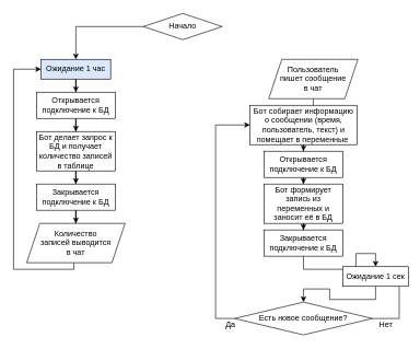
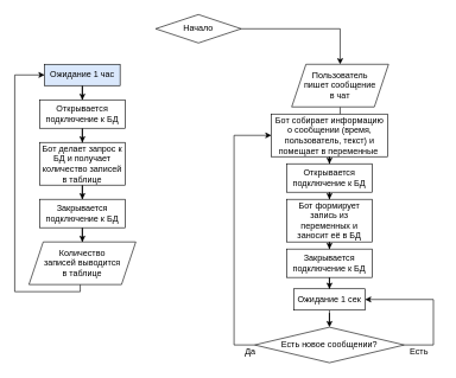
  <mxCell id="0" />
  <mxCell id="1" parent="0" />
- <mxCell id="3" style="edgeStyle=orthogonalEdgeStyle;rounded=0;orthogonalLoop=1;jettySize=auto;html=1;entryX=0.5;entryY=0;entryDx=0;entryDy=0;" edge="1" parent="1" source="4" target="23"><mxGeometry relative="1" as="geometry" /></mxCell>
+ <mxCell id="2" style="edgeStyle=orthogonalEdgeStyle;rounded=0;orthogonalLoop=1;jettySize=auto;html=1;entryX=0.5;entryY=0;entryDx=0;entryDy=0;" edge="1" parent="1" source="4" target="6"><mxGeometry relative="1" as="geometry" /></mxCell>
  <mxCell id="4" value="Начало" style="rhombus;whiteSpace=wrap;html=1;" vertex="1" parent="1"><mxGeometry x="218" y="20" width="120" height="40" as="geometry" /></mxCell>
  <mxCell id="5" style="edgeStyle=orthogonalEdgeStyle;rounded=0;orthogonalLoop=1;jettySize=auto;html=1;entryX=0.5;entryY=0;entryDx=0;entryDy=0;" edge="1" parent="1" source="6" target="8"><mxGeometry relative="1" as="geometry" /></mxCell>
  <mxCell id="6" value="Пользователь&lt;br&gt;пишет сообщение&lt;br&gt;в чат" style="shape=parallelogram;perimeter=parallelogramPerimeter;whiteSpace=wrap;html=1;fixedSize=1;" vertex="1" parent="1"><mxGeometry x="409" y="90" width="136" height="60" as="geometry" /></mxCell>
  <mxCell id="7" style="edgeStyle=orthogonalEdgeStyle;rounded=0;orthogonalLoop=1;jettySize=auto;html=1;" edge="1" parent="1" source="8" target="10"><mxGeometry relative="1" as="geometry" /></mxCell>
  <mxCell id="8" value="Бот собирает информацию о сообщении (время, пользователь, текст) и помещает в переменные&amp;nbsp;" style="rounded=0;whiteSpace=wrap;html=1;" vertex="1" parent="1"><mxGeometry x="380.5" y="160" width="163" height="60" as="geometry" /></mxCell>
  <mxCell id="9" style="edgeStyle=orthogonalEdgeStyle;rounded=0;orthogonalLoop=1;jettySize=auto;html=1;" edge="1" parent="1" source="10" target="12"><mxGeometry relative="1" as="geometry" /></mxCell>
  <mxCell id="10" value="Открывается подключение к БД" style="rounded=0;whiteSpace=wrap;html=1;" vertex="1" parent="1"><mxGeometry x="402" y="230" width="120" height="40" as="geometry" /></mxCell>
  <mxCell id="11" style="edgeStyle=orthogonalEdgeStyle;rounded=0;orthogonalLoop=1;jettySize=auto;html=1;" edge="1" parent="1" source="12" target="14"><mxGeometry relative="1" as="geometry" /></mxCell>
  <mxCell id="12" value="Бот формирует запись из переменных и заносит её в БД" style="rounded=0;whiteSpace=wrap;html=1;" vertex="1" parent="1"><mxGeometry x="402" y="280" width="120" height="60" as="geometry" /></mxCell>
  <mxCell id="13" style="edgeStyle=orthogonalEdgeStyle;rounded=0;orthogonalLoop=1;jettySize=auto;html=1;entryX=0.5;entryY=0;entryDx=0;entryDy=0;" edge="1" parent="1" source="14" target="19"><mxGeometry relative="1" as="geometry" /></mxCell>
  <mxCell id="14" value="Закрывается подключение к БД" style="rounded=0;whiteSpace=wrap;html=1;" vertex="1" parent="1"><mxGeometry x="402" y="350" width="120" height="40" as="geometry" /></mxCell>
  <mxCell id="15" style="edgeStyle=orthogonalEdgeStyle;rounded=0;orthogonalLoop=1;jettySize=auto;html=1;entryX=1;entryY=0.5;entryDx=0;entryDy=0;exitX=1;exitY=0.5;exitDx=0;exitDy=0;" edge="1" parent="1" source="17" target="19"><mxGeometry relative="1" as="geometry"><Array as="points"><mxPoint x="608" y="485" /><mxPoint x="608" y="421" /></Array></mxGeometry></mxCell>
  <mxCell id="16" style="edgeStyle=orthogonalEdgeStyle;rounded=0;orthogonalLoop=1;jettySize=auto;html=1;entryX=0;entryY=0.5;entryDx=0;entryDy=0;exitX=0;exitY=0.5;exitDx=0;exitDy=0;" edge="1" parent="1" source="17" target="8"><mxGeometry relative="1" as="geometry"><Array as="points"><mxPoint x="328" y="485" /><mxPoint x="328" y="190" /></Array></mxGeometry></mxCell>
- <mxCell id="17" value="Есть новое сообщение?" style="rhombus;whiteSpace=wrap;html=1;" vertex="1" parent="1"><mxGeometry x="357" y="460" width="210" height="50" as="geometry" /></mxCell>
+ <mxCell id="17" value="Есть новое сообщении?" style="rhombus;whiteSpace=wrap;html=1;" vertex="1" parent="1"><mxGeometry x="357" y="460" width="210" height="50" as="geometry" /></mxCell>
  <mxCell id="18" style="edgeStyle=orthogonalEdgeStyle;rounded=0;orthogonalLoop=1;jettySize=auto;html=1;" edge="1" parent="1" source="19" target="17"><mxGeometry relative="1" as="geometry" /></mxCell>
- <mxCell id="19" value="Ожидание 1 сек" style="rounded=0;whiteSpace=wrap;html=1;" vertex="1" parent="1"><mxGeometry x="522" y="406" width="100" height="30" as="geometry" /></mxCell>
- <mxCell id="20" value="Нет" style="text;html=1;strokeColor=none;fillColor=none;align=center;verticalAlign=middle;whiteSpace=wrap;rounded=0;" vertex="1" parent="1"><mxGeometry x="558" y="480" width="60" height="30" as="geometry" /></mxCell>
+ <mxCell id="19" value="Ожидание 1 сек" style="rounded=0;whiteSpace=wrap;html=1;" vertex="1" parent="1"><mxGeometry x="412" y="406" width="100" height="30" as="geometry" /></mxCell>
+ <mxCell id="20" value="Есть" style="text;html=1;strokeColor=none;fillColor=none;align=center;verticalAlign=middle;whiteSpace=wrap;rounded=0;" vertex="1" parent="1"><mxGeometry x="558" y="480" width="60" height="30" as="geometry" /></mxCell>
  <mxCell id="21" value="Да" style="text;html=1;strokeColor=none;fillColor=none;align=center;verticalAlign=middle;whiteSpace=wrap;rounded=0;" vertex="1" parent="1"><mxGeometry x="320.5" y="480" width="60" height="30" as="geometry" /></mxCell>
  <mxCell id="22" style="edgeStyle=orthogonalEdgeStyle;rounded=0;orthogonalLoop=1;jettySize=auto;html=1;entryX=0.5;entryY=0;entryDx=0;entryDy=0;" edge="1" parent="1" source="23" target="27"><mxGeometry relative="1" as="geometry" /></mxCell>
  <mxCell id="23" value="Ожидание 1 час" style="rounded=0;whiteSpace=wrap;html=1;fillColor=#dae8fc;" vertex="1" parent="1"><mxGeometry x="62" y="90" width="106" height="30" as="geometry" /></mxCell>
  <mxCell id="24" style="edgeStyle=orthogonalEdgeStyle;rounded=0;orthogonalLoop=1;jettySize=auto;html=1;entryX=0.5;entryY=0;entryDx=0;entryDy=0;" edge="1" parent="1" source="25" target="29"><mxGeometry relative="1" as="geometry" /></mxCell>
  <mxCell id="25" value="Бот делает запрос к БД и получает количество записей в таблице" style="rounded=0;whiteSpace=wrap;html=1;" vertex="1" parent="1"><mxGeometry x="55" y="200" width="120" height="60" as="geometry" /></mxCell>
  <mxCell id="26" style="edgeStyle=orthogonalEdgeStyle;rounded=0;orthogonalLoop=1;jettySize=auto;html=1;entryX=0.5;entryY=0;entryDx=0;entryDy=0;" edge="1" parent="1" source="27" target="25"><mxGeometry relative="1" as="geometry" /></mxCell>
  <mxCell id="27" value="Открывается подключение к БД" style="rounded=0;whiteSpace=wrap;html=1;" vertex="1" parent="1"><mxGeometry x="55" y="140" width="120" height="40" as="geometry" /></mxCell>
  <mxCell id="28" style="edgeStyle=orthogonalEdgeStyle;rounded=0;orthogonalLoop=1;jettySize=auto;html=1;entryX=0.5;entryY=0;entryDx=0;entryDy=0;" edge="1" parent="1" source="29" target="31"><mxGeometry relative="1" as="geometry" /></mxCell>
  <mxCell id="29" value="Закрывается подключение к БД" style="rounded=0;whiteSpace=wrap;html=1;" vertex="1" parent="1"><mxGeometry x="55" y="280" width="120" height="40" as="geometry" /></mxCell>
  <mxCell id="30" style="edgeStyle=orthogonalEdgeStyle;rounded=0;orthogonalLoop=1;jettySize=auto;html=1;entryX=0;entryY=0.5;entryDx=0;entryDy=0;" edge="1" parent="1" target="23"><mxGeometry relative="1" as="geometry"><mxPoint x="115" y="380" as="sourcePoint" /><Array as="points"><mxPoint x="112" y="410" /><mxPoint x="20" y="410" /><mxPoint x="20" y="105" /></Array></mxGeometry></mxCell>
- <mxCell id="31" value="Количество &lt;br&gt;записей выводится &lt;br&gt;в чат" style="shape=parallelogram;perimeter=parallelogramPerimeter;whiteSpace=wrap;html=1;fixedSize=1;" vertex="1" parent="1"><mxGeometry x="40" y="340" width="150" height="60" as="geometry" /></mxCell>
+ <mxCell id="31" value="Количество &lt;br&gt;записей выводится &lt;br&gt;в таблице" style="shape=parallelogram;perimeter=parallelogramPerimeter;whiteSpace=wrap;html=1;fixedSize=1;" vertex="1" parent="1"><mxGeometry x="40" y="340" width="150" height="60" as="geometry" /></mxCell>
